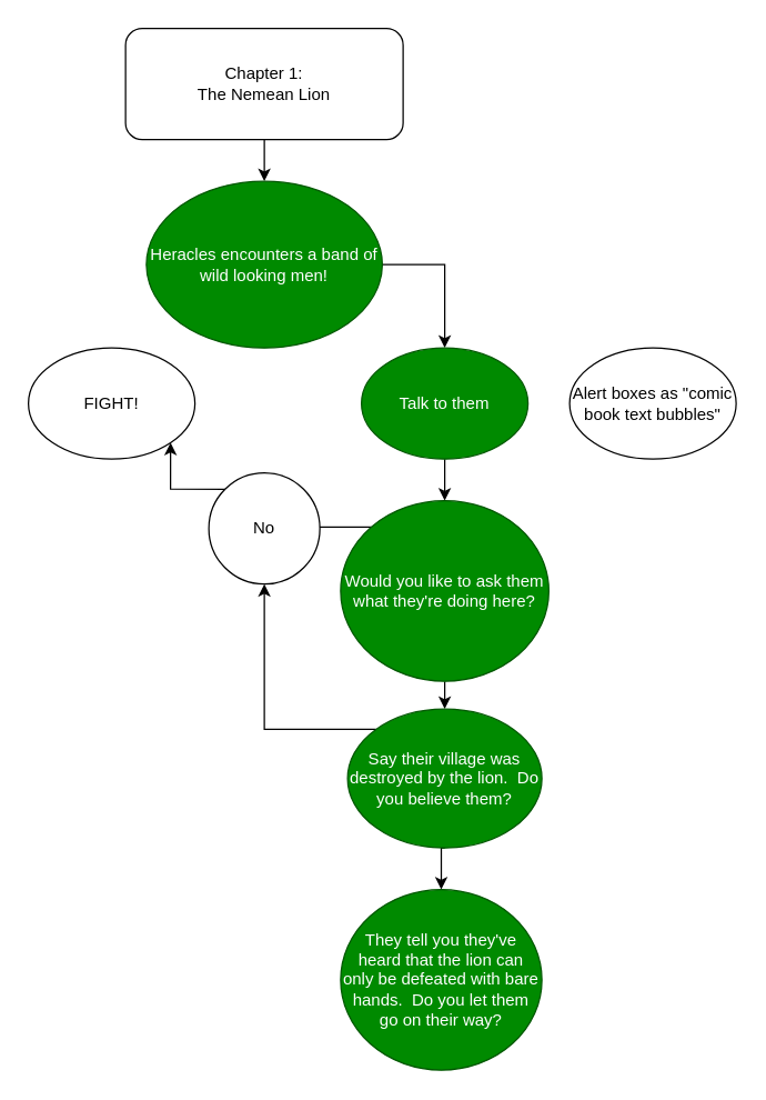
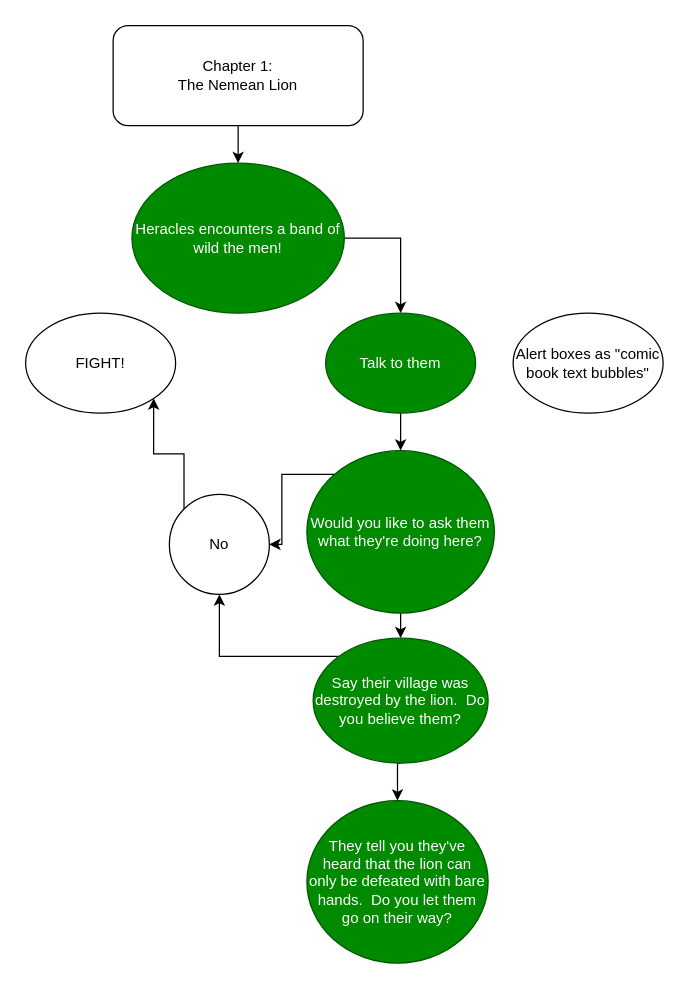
  <mxCell id="0" />
  <mxCell id="1" parent="0" />
  <mxCell id="2" style="edgeStyle=orthogonalEdgeStyle;rounded=0;orthogonalLoop=1;jettySize=auto;html=1;exitX=0.5;exitY=1;exitDx=0;exitDy=0;" parent="1" source="3" target="5" edge="1"><mxGeometry relative="1" as="geometry" /></mxCell>
  <mxCell id="3" value="Chapter 1:&lt;br&gt;The Nemean Lion" style="rounded=1;whiteSpace=wrap;html=1;" parent="1" vertex="1"><mxGeometry x="90" y="20" width="200" height="80" as="geometry" /></mxCell>
  <mxCell id="4" style="edgeStyle=orthogonalEdgeStyle;rounded=0;orthogonalLoop=1;jettySize=auto;html=1;exitX=1;exitY=0.5;exitDx=0;exitDy=0;" parent="1" source="5" target="8" edge="1"><mxGeometry relative="1" as="geometry" /></mxCell>
- <mxCell id="5" value="Heracles encounters a band of wild looking men!" style="ellipse;whiteSpace=wrap;html=1;fillColor=#008a00;strokeColor=#005700;fontColor=#ffffff;" parent="1" vertex="1"><mxGeometry x="105" y="130" width="170" height="120" as="geometry" /></mxCell>
+ <mxCell id="5" value="Heracles encounters a band of wild the men!" style="ellipse;whiteSpace=wrap;html=1;fillColor=#008a00;strokeColor=#005700;fontColor=#ffffff;" parent="1" vertex="1"><mxGeometry x="105" y="130" width="170" height="120" as="geometry" /></mxCell>
  <mxCell id="6" value="FIGHT!" style="ellipse;whiteSpace=wrap;html=1;" parent="1" vertex="1"><mxGeometry x="20" y="250" width="120" height="80" as="geometry" /></mxCell>
  <mxCell id="7" style="edgeStyle=orthogonalEdgeStyle;rounded=0;orthogonalLoop=1;jettySize=auto;html=1;exitX=0.5;exitY=1;exitDx=0;exitDy=0;" parent="1" source="8" target="12" edge="1"><mxGeometry relative="1" as="geometry" /></mxCell>
  <mxCell id="8" value="Talk to them" style="ellipse;whiteSpace=wrap;html=1;fillColor=#008a00;strokeColor=#005700;fontColor=#ffffff;" parent="1" vertex="1"><mxGeometry x="260" y="250" width="120" height="80" as="geometry" /></mxCell>
  <mxCell id="9" value="Alert boxes as &quot;comic book text bubbles&quot;" style="ellipse;whiteSpace=wrap;html=1;" parent="1" vertex="1"><mxGeometry x="410" y="250" width="120" height="80" as="geometry" /></mxCell>
  <mxCell id="10" style="edgeStyle=orthogonalEdgeStyle;rounded=0;orthogonalLoop=1;jettySize=auto;html=1;exitX=0;exitY=0;exitDx=0;exitDy=0;" parent="1" source="12" target="14" edge="1"><mxGeometry relative="1" as="geometry" /></mxCell>
  <mxCell id="11" style="edgeStyle=orthogonalEdgeStyle;rounded=0;orthogonalLoop=1;jettySize=auto;html=1;exitX=0.5;exitY=1;exitDx=0;exitDy=0;entryX=0.5;entryY=0;entryDx=0;entryDy=0;" parent="1" source="12" target="17" edge="1"><mxGeometry relative="1" as="geometry" /></mxCell>
  <mxCell id="12" value="Would you like to ask them what they're doing here?" style="ellipse;whiteSpace=wrap;html=1;fillColor=#008a00;strokeColor=#005700;fontColor=#ffffff;" parent="1" vertex="1"><mxGeometry x="245" y="360" width="150" height="130" as="geometry" /></mxCell>
  <mxCell id="13" style="edgeStyle=orthogonalEdgeStyle;rounded=0;orthogonalLoop=1;jettySize=auto;html=1;exitX=0;exitY=0;exitDx=0;exitDy=0;entryX=1;entryY=1;entryDx=0;entryDy=0;" parent="1" source="14" target="6" edge="1"><mxGeometry relative="1" as="geometry" /></mxCell>
- <mxCell id="14" value="No" style="ellipse;whiteSpace=wrap;html=1;aspect=fixed;" parent="1" vertex="1"><mxGeometry x="150" y="340" width="80" height="80" as="geometry" /></mxCell>
+ <mxCell id="14" value="No" style="ellipse;whiteSpace=wrap;html=1;aspect=fixed;" parent="1" vertex="1"><mxGeometry x="135" y="395" width="80" height="80" as="geometry" /></mxCell>
  <mxCell id="15" style="edgeStyle=orthogonalEdgeStyle;rounded=0;orthogonalLoop=1;jettySize=auto;html=1;exitX=0;exitY=0;exitDx=0;exitDy=0;entryX=0.5;entryY=1;entryDx=0;entryDy=0;" parent="1" source="17" target="14" edge="1"><mxGeometry relative="1" as="geometry" /></mxCell>
  <mxCell id="16" style="edgeStyle=orthogonalEdgeStyle;rounded=0;orthogonalLoop=1;jettySize=auto;html=1;exitX=0.5;exitY=1;exitDx=0;exitDy=0;entryX=0.5;entryY=0;entryDx=0;entryDy=0;" parent="1" source="17" target="18" edge="1"><mxGeometry relative="1" as="geometry" /></mxCell>
  <mxCell id="17" value="Say their village was destroyed by the lion.&amp;nbsp; Do you believe them?" style="ellipse;whiteSpace=wrap;html=1;fillColor=#008a00;strokeColor=#005700;fontColor=#ffffff;" parent="1" vertex="1"><mxGeometry x="250" y="510" width="140" height="100" as="geometry" /></mxCell>
  <mxCell id="18" value="They tell you they've heard that the lion can only be defeated with bare hands.&amp;nbsp; Do you let them go on their way?" style="ellipse;whiteSpace=wrap;html=1;fillColor=#008a00;strokeColor=#005700;fontColor=#ffffff;" parent="1" vertex="1"><mxGeometry x="245" y="640" width="145" height="130" as="geometry" /></mxCell>
